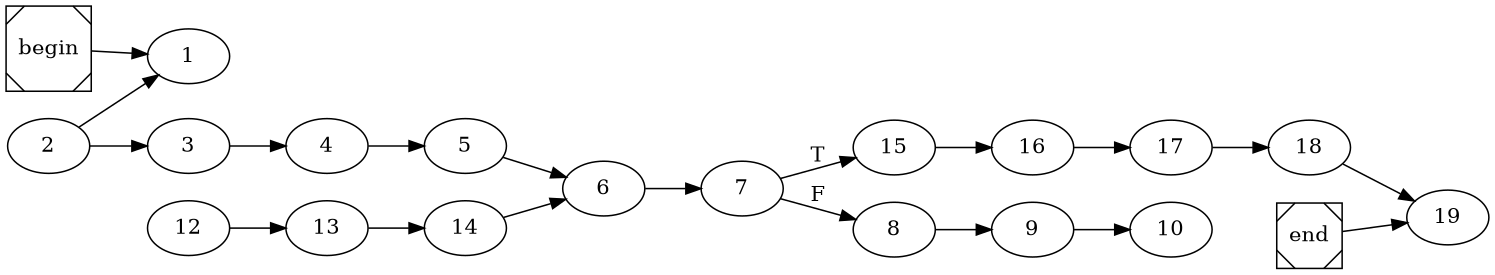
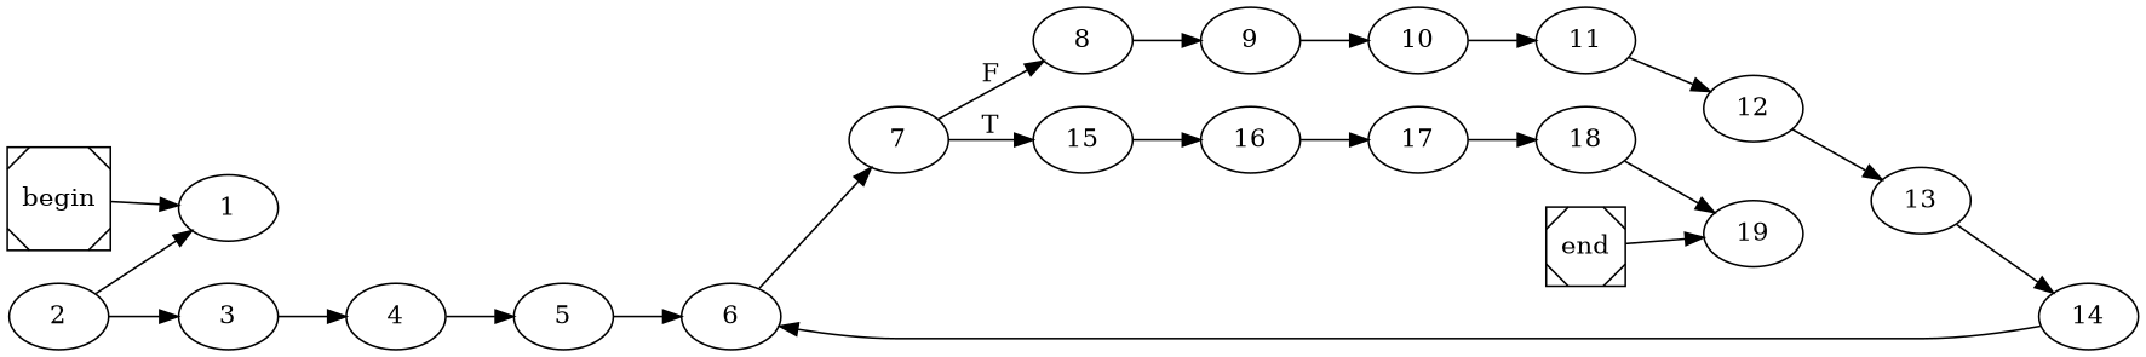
  digraph {
    rankdir=LR
    begin [shape=Msquare]
    1
    end [shape=Msquare]
    19
    2
    3
    4
    5
    6
    7
    15
    8
    16
    9
    17
    10
+   11
    12
    13
    14
    18
    begin -> 1
    end -> 19
    2 -> 1
    2 -> 3
    3 -> 4
    4 -> 5
    5 -> 6
    6 -> 7
    7 -> 15 [label=T]
    7 -> 8 [label=F]
    15 -> 16
    8 -> 9
    16 -> 17
    9 -> 10
    17 -> 18
+   10 -> 11
+   11 -> 12
    12 -> 13
    13 -> 14
    14 -> 6
    18 -> 19
  }
